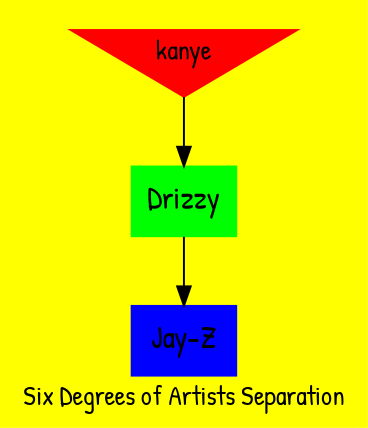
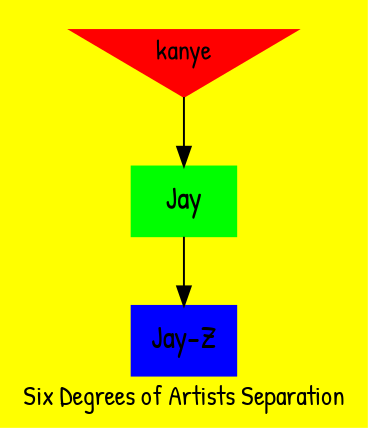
  digraph {
    bgcolor=yellow
    label="Six Degrees of Artists Separation"
    fontname="Patrick Hand"
    node [fontname="Patrick Hand" shape=box style=filled fontsize=16]
    edge [fontname="Patrick Hand"]
    kanye [color=red shape=invtriangle fontsize=""]
-   n2 [color=green label=Drizzy]
+   n2 [color=green label=Jay]
    n3 [color=blue label="Jay-Z"]
    kanye -> n2
    n2 -> n3
  }
